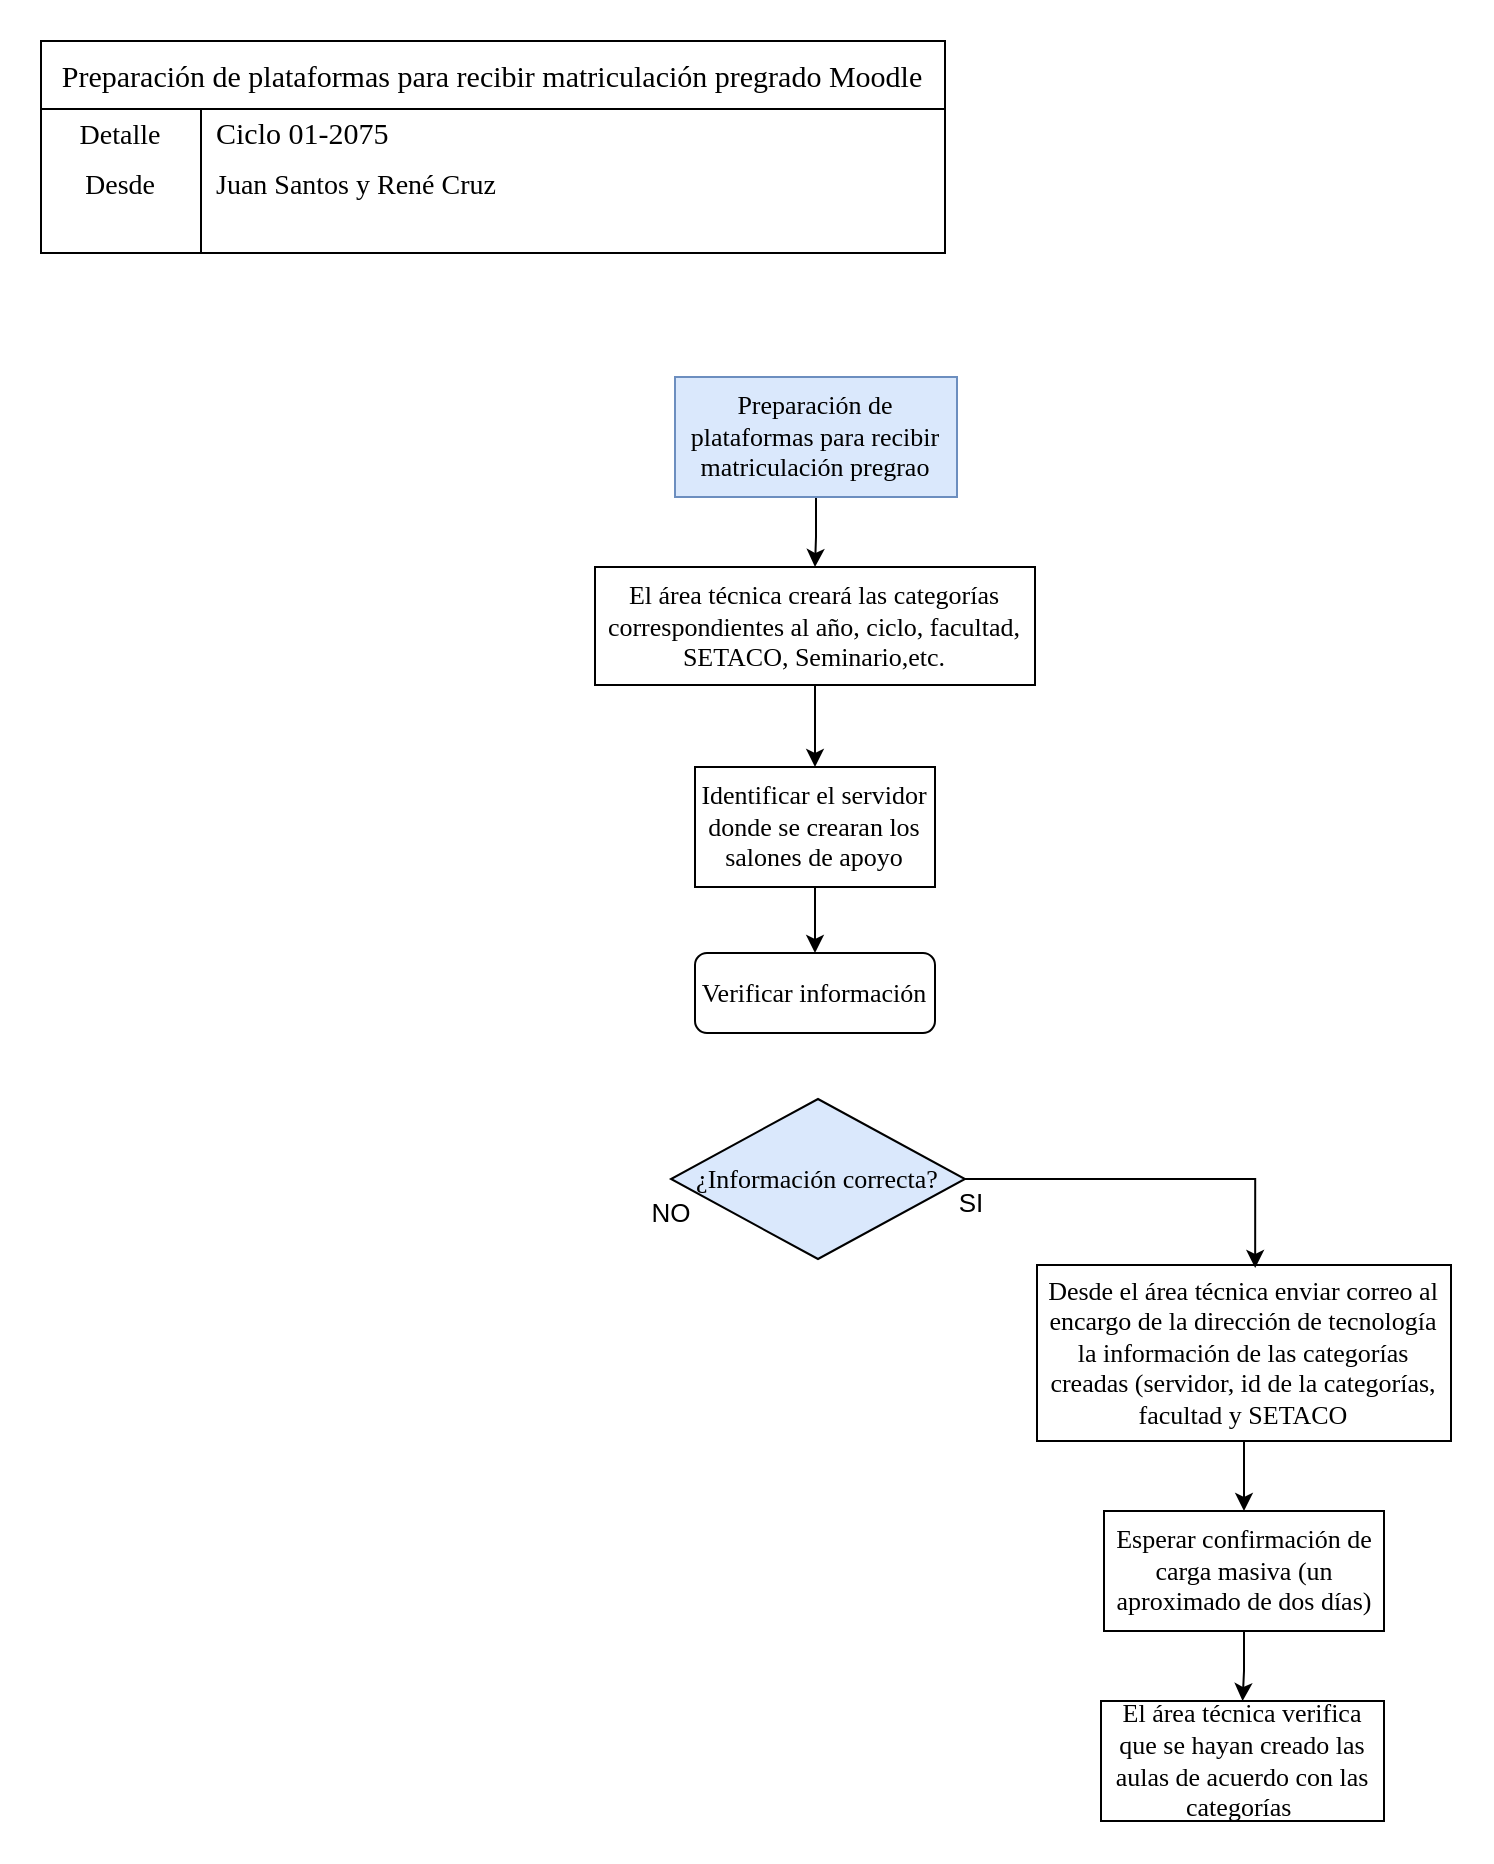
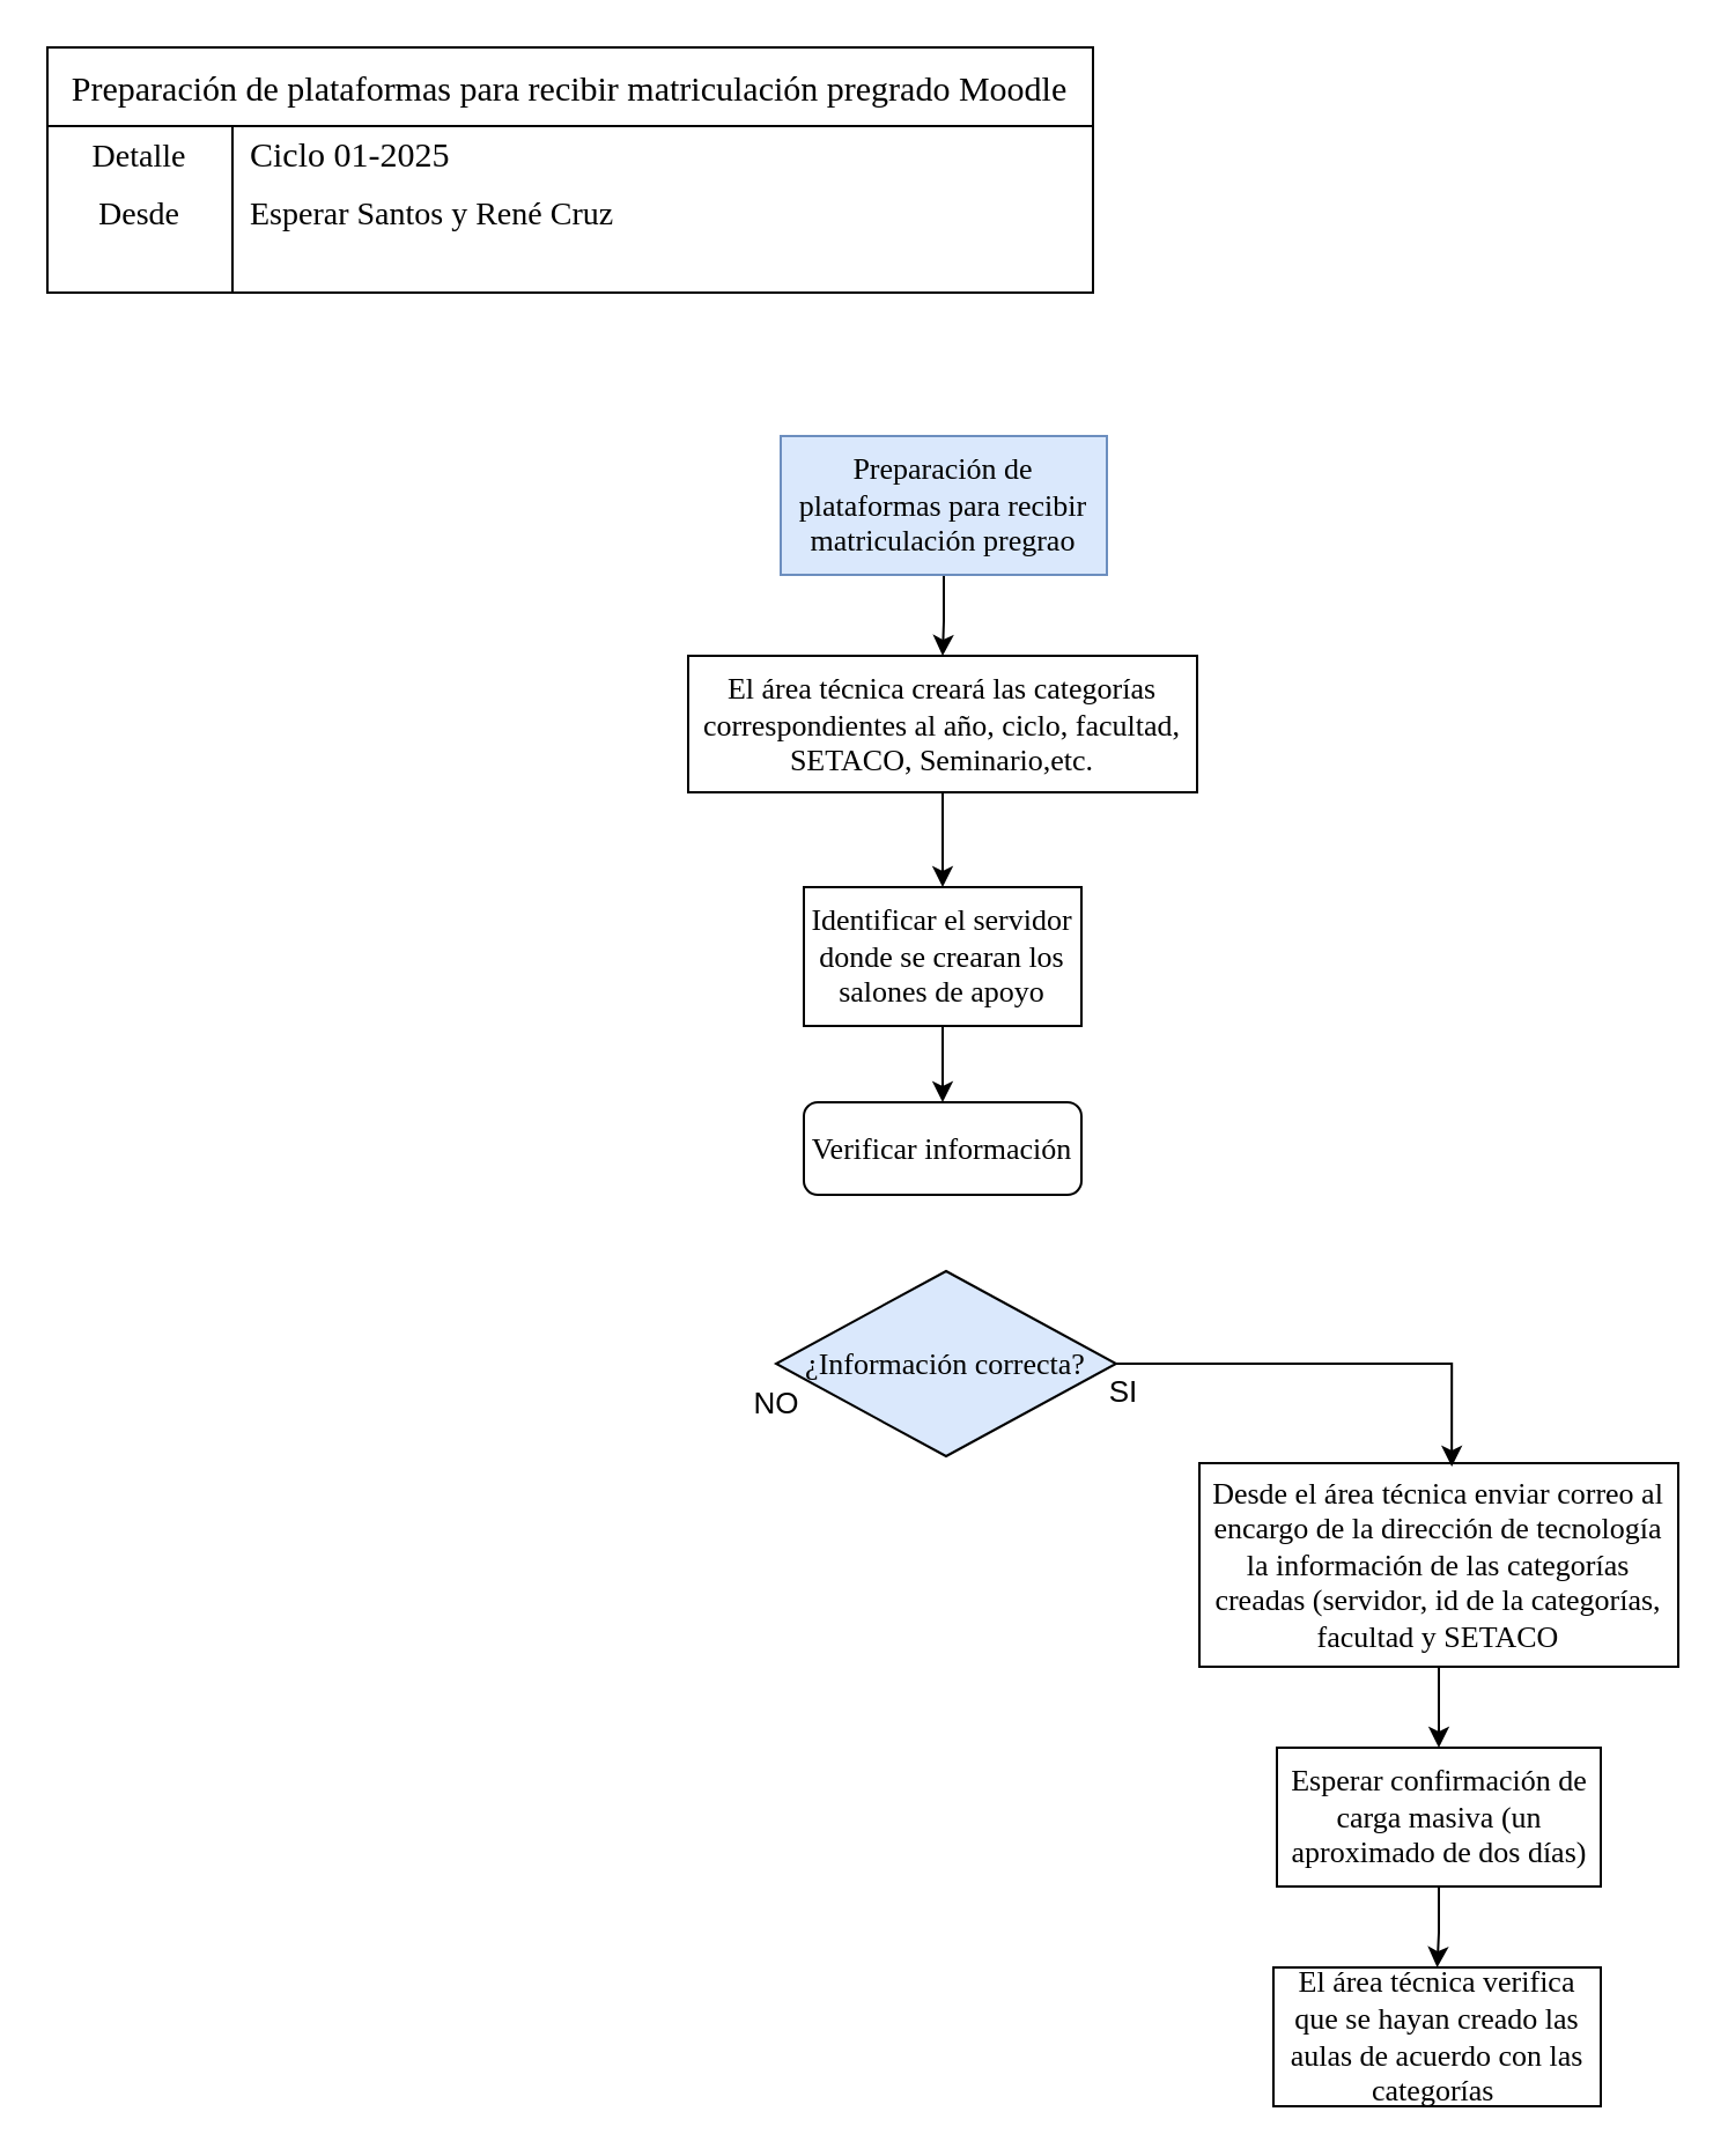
  <mxCell id="0" />
  <mxCell id="1" parent="0" />
  <mxCell id="2" value="Preparación de plataformas para recibir matriculación pregrado Moodle" style="shape=table;startSize=34;container=1;collapsible=0;childLayout=tableLayout;fixedRows=1;rowLines=0;fontStyle=0;fontSize=15;fontFamily=Times New Roman;" vertex="1" parent="1"><mxGeometry x="20" y="20" width="452" height="106" as="geometry" /></mxCell>
  <mxCell id="3" value="" style="shape=tableRow;horizontal=0;startSize=0;swimlaneHead=0;swimlaneBody=0;top=0;left=0;bottom=0;right=0;collapsible=0;dropTarget=0;fillColor=none;points=[[0,0.5],[1,0.5]];portConstraint=eastwest;strokeColor=inherit;fontSize=16;fontFamily=Times New Roman;" vertex="1" parent="2"><mxGeometry y="34" width="452" height="22" as="geometry" /></mxCell>
  <mxCell id="4" value="&lt;font style=&quot;font-size: 14px;&quot;&gt;Detalle&lt;/font&gt;&lt;div&gt;&lt;br&gt;&lt;/div&gt;" style="shape=partialRectangle;html=1;whiteSpace=wrap;connectable=0;fillColor=none;top=0;left=0;bottom=0;right=0;overflow=hidden;pointerEvents=1;strokeColor=inherit;fontSize=16;fontFamily=Times New Roman;" vertex="1" parent="3"><mxGeometry width="80" height="22" as="geometry"><mxRectangle width="80" height="22" as="alternateBounds" /></mxGeometry></mxCell>
- <mxCell id="5" value="&lt;font style=&quot;font-size: 15px;&quot;&gt;Ciclo 01-2075&lt;/font&gt;" style="shape=partialRectangle;html=1;whiteSpace=wrap;connectable=0;fillColor=none;top=0;left=0;bottom=0;right=0;align=left;spacingLeft=6;overflow=hidden;strokeColor=inherit;fontSize=16;fontFamily=Times New Roman;" vertex="1" parent="3"><mxGeometry x="80" width="372" height="22" as="geometry"><mxRectangle width="372" height="22" as="alternateBounds" /></mxGeometry></mxCell>
+ <mxCell id="5" value="&lt;font style=&quot;font-size: 15px;&quot;&gt;Ciclo 01-2025&lt;/font&gt;" style="shape=partialRectangle;html=1;whiteSpace=wrap;connectable=0;fillColor=none;top=0;left=0;bottom=0;right=0;align=left;spacingLeft=6;overflow=hidden;strokeColor=inherit;fontSize=16;fontFamily=Times New Roman;" vertex="1" parent="3"><mxGeometry x="80" width="372" height="22" as="geometry"><mxRectangle width="372" height="22" as="alternateBounds" /></mxGeometry></mxCell>
  <mxCell id="6" value="" style="shape=tableRow;horizontal=0;startSize=0;swimlaneHead=0;swimlaneBody=0;top=0;left=0;bottom=0;right=0;collapsible=0;dropTarget=0;fillColor=none;points=[[0,0.5],[1,0.5]];portConstraint=eastwest;strokeColor=inherit;fontSize=16;fontFamily=Times New Roman;" vertex="1" parent="2"><mxGeometry y="56" width="452" height="30" as="geometry" /></mxCell>
  <mxCell id="7" value="&lt;font style=&quot;font-size: 14px;&quot;&gt;Desde&lt;/font&gt;" style="shape=partialRectangle;html=1;whiteSpace=wrap;connectable=0;fillColor=none;top=0;left=0;bottom=0;right=0;overflow=hidden;strokeColor=inherit;fontSize=16;fontFamily=Times New Roman;" vertex="1" parent="6"><mxGeometry width="80" height="30" as="geometry"><mxRectangle width="80" height="30" as="alternateBounds" /></mxGeometry></mxCell>
- <mxCell id="8" value="&lt;span style=&quot;font-size: 14px;&quot;&gt;Juan Santos y René Cruz&lt;/span&gt;" style="shape=partialRectangle;html=1;whiteSpace=wrap;connectable=0;fillColor=none;top=0;left=0;bottom=0;right=0;align=left;spacingLeft=6;overflow=hidden;strokeColor=inherit;fontSize=16;fontFamily=Times New Roman;" vertex="1" parent="6"><mxGeometry x="80" width="372" height="30" as="geometry"><mxRectangle width="372" height="30" as="alternateBounds" /></mxGeometry></mxCell>
+ <mxCell id="8" value="&lt;span style=&quot;font-size: 14px;&quot;&gt;Esperar Santos y René Cruz&lt;/span&gt;" style="shape=partialRectangle;html=1;whiteSpace=wrap;connectable=0;fillColor=none;top=0;left=0;bottom=0;right=0;align=left;spacingLeft=6;overflow=hidden;strokeColor=inherit;fontSize=16;fontFamily=Times New Roman;" vertex="1" parent="6"><mxGeometry x="80" width="372" height="30" as="geometry"><mxRectangle width="372" height="30" as="alternateBounds" /></mxGeometry></mxCell>
  <mxCell id="9" value="" style="shape=tableRow;horizontal=0;startSize=0;swimlaneHead=0;swimlaneBody=0;top=0;left=0;bottom=0;right=0;collapsible=0;dropTarget=0;fillColor=none;points=[[0,0.5],[1,0.5]];portConstraint=eastwest;strokeColor=inherit;fontSize=16;fontFamily=Times New Roman;" vertex="1" parent="2"><mxGeometry y="86" width="452" height="20" as="geometry" /></mxCell>
  <mxCell id="10" value="" style="shape=partialRectangle;html=1;whiteSpace=wrap;connectable=0;fillColor=none;top=0;left=0;bottom=0;right=0;overflow=hidden;strokeColor=inherit;fontSize=16;fontFamily=Times New Roman;" vertex="1" parent="9"><mxGeometry width="80" height="20" as="geometry"><mxRectangle width="80" height="20" as="alternateBounds" /></mxGeometry></mxCell>
  <mxCell id="11" value="" style="shape=partialRectangle;html=1;whiteSpace=wrap;connectable=0;fillColor=none;top=0;left=0;bottom=0;right=0;align=left;spacingLeft=6;overflow=hidden;strokeColor=inherit;fontSize=16;fontFamily=Times New Roman;" vertex="1" parent="9"><mxGeometry x="80" width="372" height="20" as="geometry"><mxRectangle width="372" height="20" as="alternateBounds" /></mxGeometry></mxCell>
  <mxCell id="12" value="" style="edgeStyle=orthogonalEdgeStyle;rounded=0;orthogonalLoop=1;jettySize=auto;html=1;fontSize=13;" edge="1" parent="1" source="13" target="15"><mxGeometry relative="1" as="geometry" /></mxCell>
  <mxCell id="13" value="&lt;font&gt;Preparación de plataformas para recibir matriculación pregrao&lt;/font&gt;" style="rounded=0;whiteSpace=wrap;html=1;fontFamily=Times New Roman;fillColor=#dae8fc;strokeColor=#6c8ebf;fontSize=13;" vertex="1" parent="1"><mxGeometry x="337" y="188" width="141" height="60" as="geometry" /></mxCell>
  <mxCell id="14" value="" style="edgeStyle=orthogonalEdgeStyle;rounded=0;orthogonalLoop=1;jettySize=auto;html=1;fontSize=13;" edge="1" parent="1" source="15" target="17"><mxGeometry relative="1" as="geometry" /></mxCell>
  <mxCell id="15" value="El área técnica creará las categorías correspondientes al año, ciclo, facultad, SETACO, Seminario,etc." style="whiteSpace=wrap;html=1;fontFamily=Times New Roman;rounded=0;fontSize=13;" vertex="1" parent="1"><mxGeometry x="297" y="283" width="220" height="59" as="geometry" /></mxCell>
  <mxCell id="16" value="" style="edgeStyle=orthogonalEdgeStyle;rounded=0;orthogonalLoop=1;jettySize=auto;html=1;fontSize=13;" edge="1" parent="1" source="17" target="26"><mxGeometry relative="1" as="geometry" /></mxCell>
  <mxCell id="17" value="&lt;font&gt;Identificar el servidor donde se crearan los salones de apoyo&lt;/font&gt;" style="whiteSpace=wrap;html=1;fontFamily=Times New Roman;rounded=0;fontSize=13;" vertex="1" parent="1"><mxGeometry x="347" y="383" width="120" height="60" as="geometry" /></mxCell>
  <mxCell id="18" value="" style="edgeStyle=orthogonalEdgeStyle;rounded=0;orthogonalLoop=1;jettySize=auto;html=1;fontSize=13;" edge="1" parent="1" source="19" target="21"><mxGeometry relative="1" as="geometry" /></mxCell>
  <mxCell id="19" value="&lt;font&gt;Desde el área técnica enviar correo al encargo de la dirección de tecnología la información de las categorías creadas (servidor, id de la categorías, facultad y SETACO&lt;/font&gt;" style="whiteSpace=wrap;html=1;fontFamily=Times New Roman;rounded=0;fontSize=13;" vertex="1" parent="1"><mxGeometry x="518" y="632" width="207" height="88" as="geometry" /></mxCell>
  <mxCell id="20" value="" style="edgeStyle=orthogonalEdgeStyle;rounded=0;orthogonalLoop=1;jettySize=auto;html=1;fontSize=13;" edge="1" parent="1" source="21" target="22"><mxGeometry relative="1" as="geometry" /></mxCell>
  <mxCell id="21" value="Esperar confirmación de carga masiva (un aproximado de dos días)" style="whiteSpace=wrap;html=1;fontFamily=Times New Roman;rounded=0;fontSize=13;" vertex="1" parent="1"><mxGeometry x="551.5" y="755" width="140" height="60" as="geometry" /></mxCell>
  <mxCell id="22" value="El área técnica verifica que se hayan creado las aulas de acuerdo con las categorías&amp;nbsp;" style="whiteSpace=wrap;html=1;fontFamily=Times New Roman;rounded=0;fontSize=13;" vertex="1" parent="1"><mxGeometry x="550" y="850" width="141.5" height="60" as="geometry" /></mxCell>
  <mxCell id="23" value="¿Información correcta?" style="rhombus;whiteSpace=wrap;html=1;fontFamily=Times New Roman;rounded=0;fontSize=13;fillColor=#dae8fc;" vertex="1" parent="1"><mxGeometry x="335" y="549" width="147" height="80" as="geometry" /></mxCell>
  <mxCell id="24" style="edgeStyle=orthogonalEdgeStyle;rounded=0;orthogonalLoop=1;jettySize=auto;html=1;exitX=1;exitY=0.5;exitDx=0;exitDy=0;entryX=0.527;entryY=0.017;entryDx=0;entryDy=0;entryPerimeter=0;fontSize=13;" edge="1" parent="1" source="23" target="19"><mxGeometry relative="1" as="geometry" /></mxCell>
  <mxCell id="25" value="SI" style="text;html=1;align=center;verticalAlign=middle;resizable=0;points=[];autosize=1;strokeColor=none;fillColor=none;fontSize=13;" vertex="1" parent="1"><mxGeometry x="470" y="587" width="30" height="28" as="geometry" /></mxCell>
  <mxCell id="26" value="Verificar información" style="whiteSpace=wrap;html=1;fontFamily=Times New Roman;fontSize=13;rounded=1;" vertex="1" parent="1"><mxGeometry x="347" y="476" width="120" height="40" as="geometry" /></mxCell>
  <mxCell id="27" value="NO" style="text;html=1;align=center;verticalAlign=middle;resizable=0;points=[];autosize=1;strokeColor=none;fillColor=none;fontSize=13;" vertex="1" parent="1"><mxGeometry x="316" y="592" width="38" height="28" as="geometry" /></mxCell>
